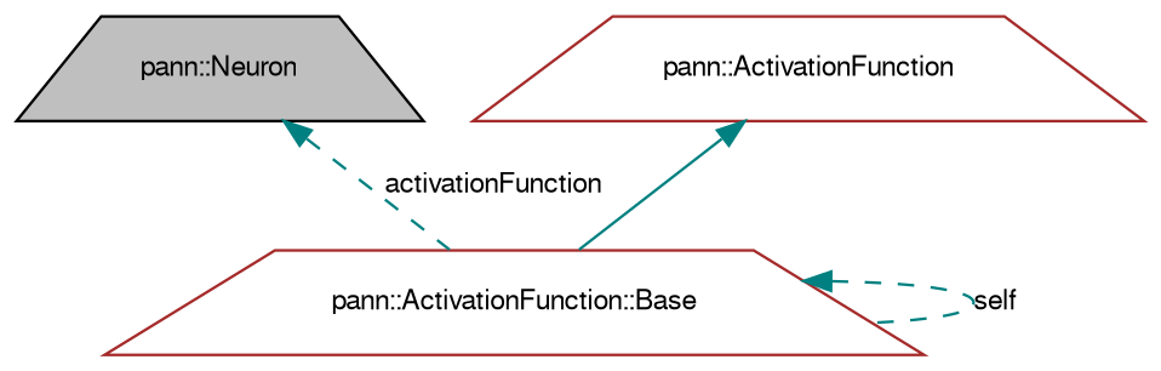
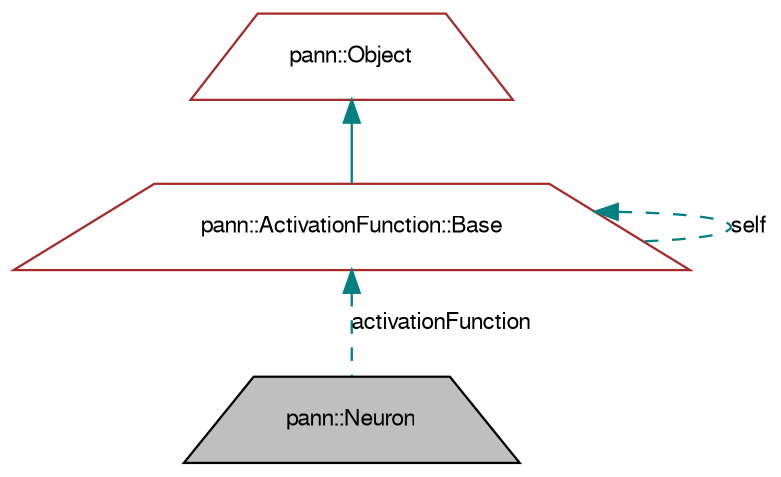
  digraph {
    node [color=brown fontname=FreeSans fontsize=10 shape=trapezium]
    edge [color=teal dir=back fontname=FreeSans fontsize=10 labelfontname=FreeSans labelfontsize=10 style=dashed]
    n1 [color=black fillcolor=grey75 fontcolor=black height=0.2 label="pann::Neuron" style=filled width=0.4]
-   n2 [height=0.2 label="pann::ActivationFunction" width=0.4]
+   n2 [height=0.2 label="pann::Object" width=0.4]
    n3 [height=0.2 label="pann::ActivationFunction::Base" width=0.4]
    n2 -> n3 [style=solid]
-   n1 -> n3 [label=activationFunction]
+   n3 -> n1 [label=activationFunction]
    n3 -> n3 [label=self]
  }
